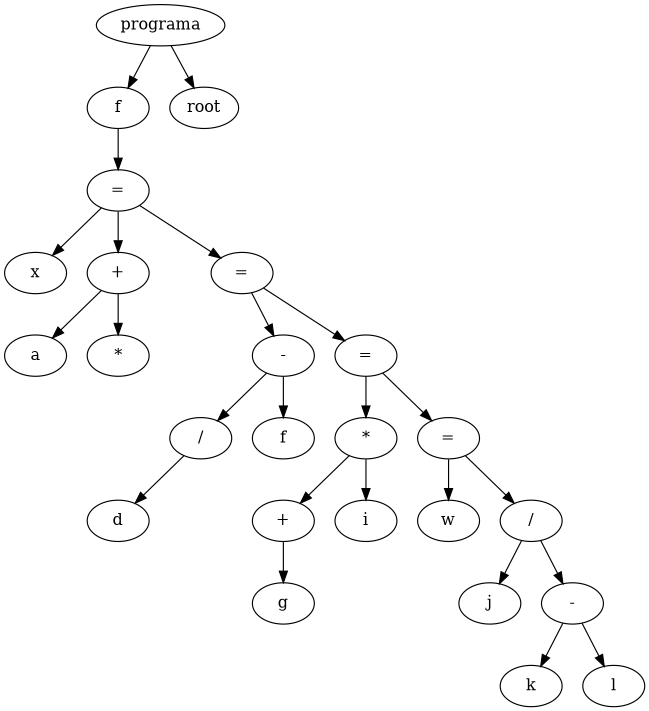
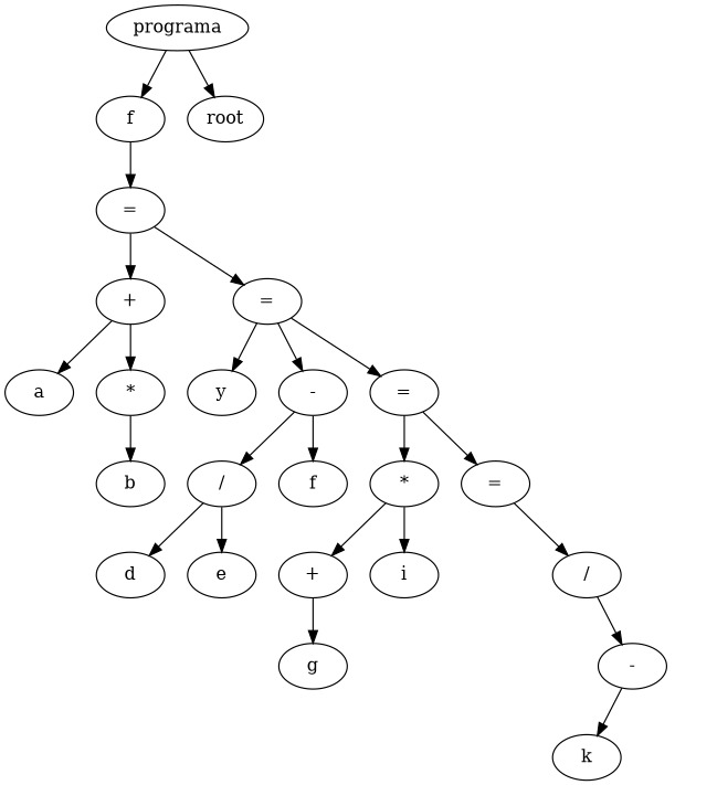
  digraph {
-   n1 [label=x]
    n2 [label=a]
+   n3 [label=b]
    n4 [label="*"]
    n5 [label="+"]
    n6 [label="="]
    n7 [label="="]
+   n8 [label=y]
    n9 [label="-"]
    n10 [label="="]
    n11 [label=d]
+   n12 [label=e]
    n13 [label="/"]
    n14 [label=f]
    n15 [label="*"]
    n16 [label="="]
    n17 [label=g]
    n18 [label="+"]
    n19 [label=i]
-   n20 [label=w]
    n21 [label="/"]
-   n22 [label=j]
    n23 [label=k]
-   n24 [label=l]
    n25 [label="-"]
    n26 [label=f]
    n27 [label=programa]
    n28 [label=root]
+   n4 -> n3
    n5 -> n2
    n5 -> n4
-   n6 -> n1
    n6 -> n5
    n6 -> n7
+   n7 -> n8
    n7 -> n9
    n7 -> n10
    n9 -> n13
    n9 -> n14
    n10 -> n15
    n10 -> n16
    n13 -> n11
+   n13 -> n12
    n15 -> n18
    n15 -> n19
-   n16 -> n20
    n16 -> n21
    n18 -> n17
-   n21 -> n22
    n21 -> n25
    n25 -> n23
-   n25 -> n24
    n26 -> n6
    n27 -> n26
    n27 -> n28
  }
